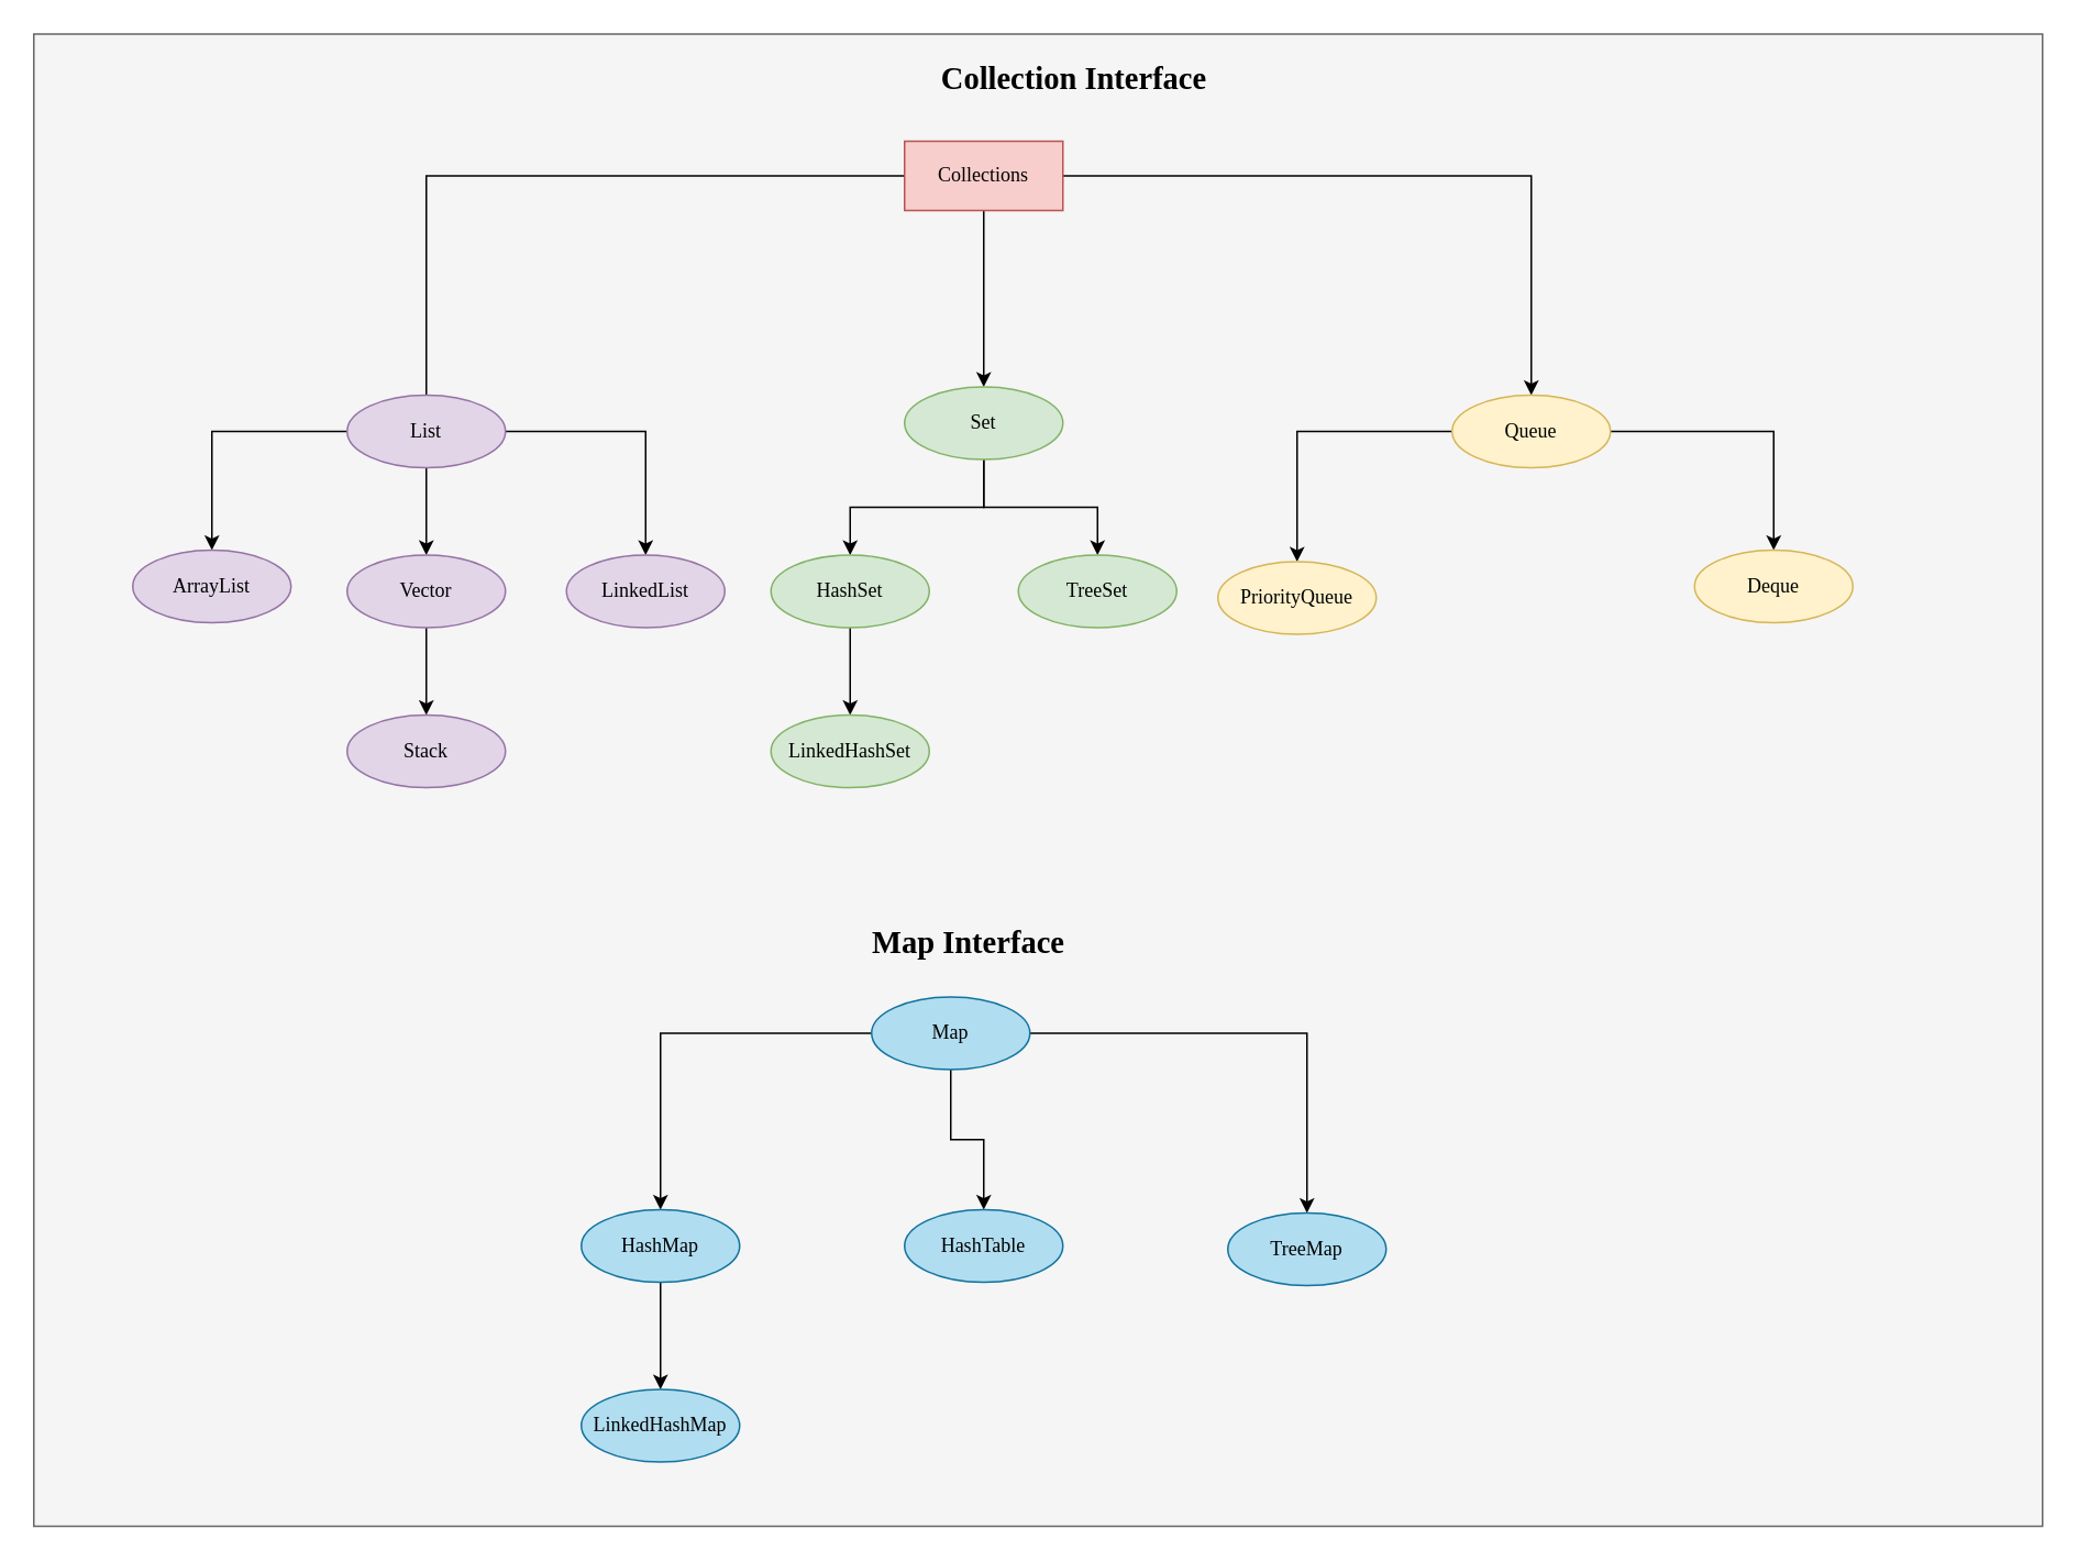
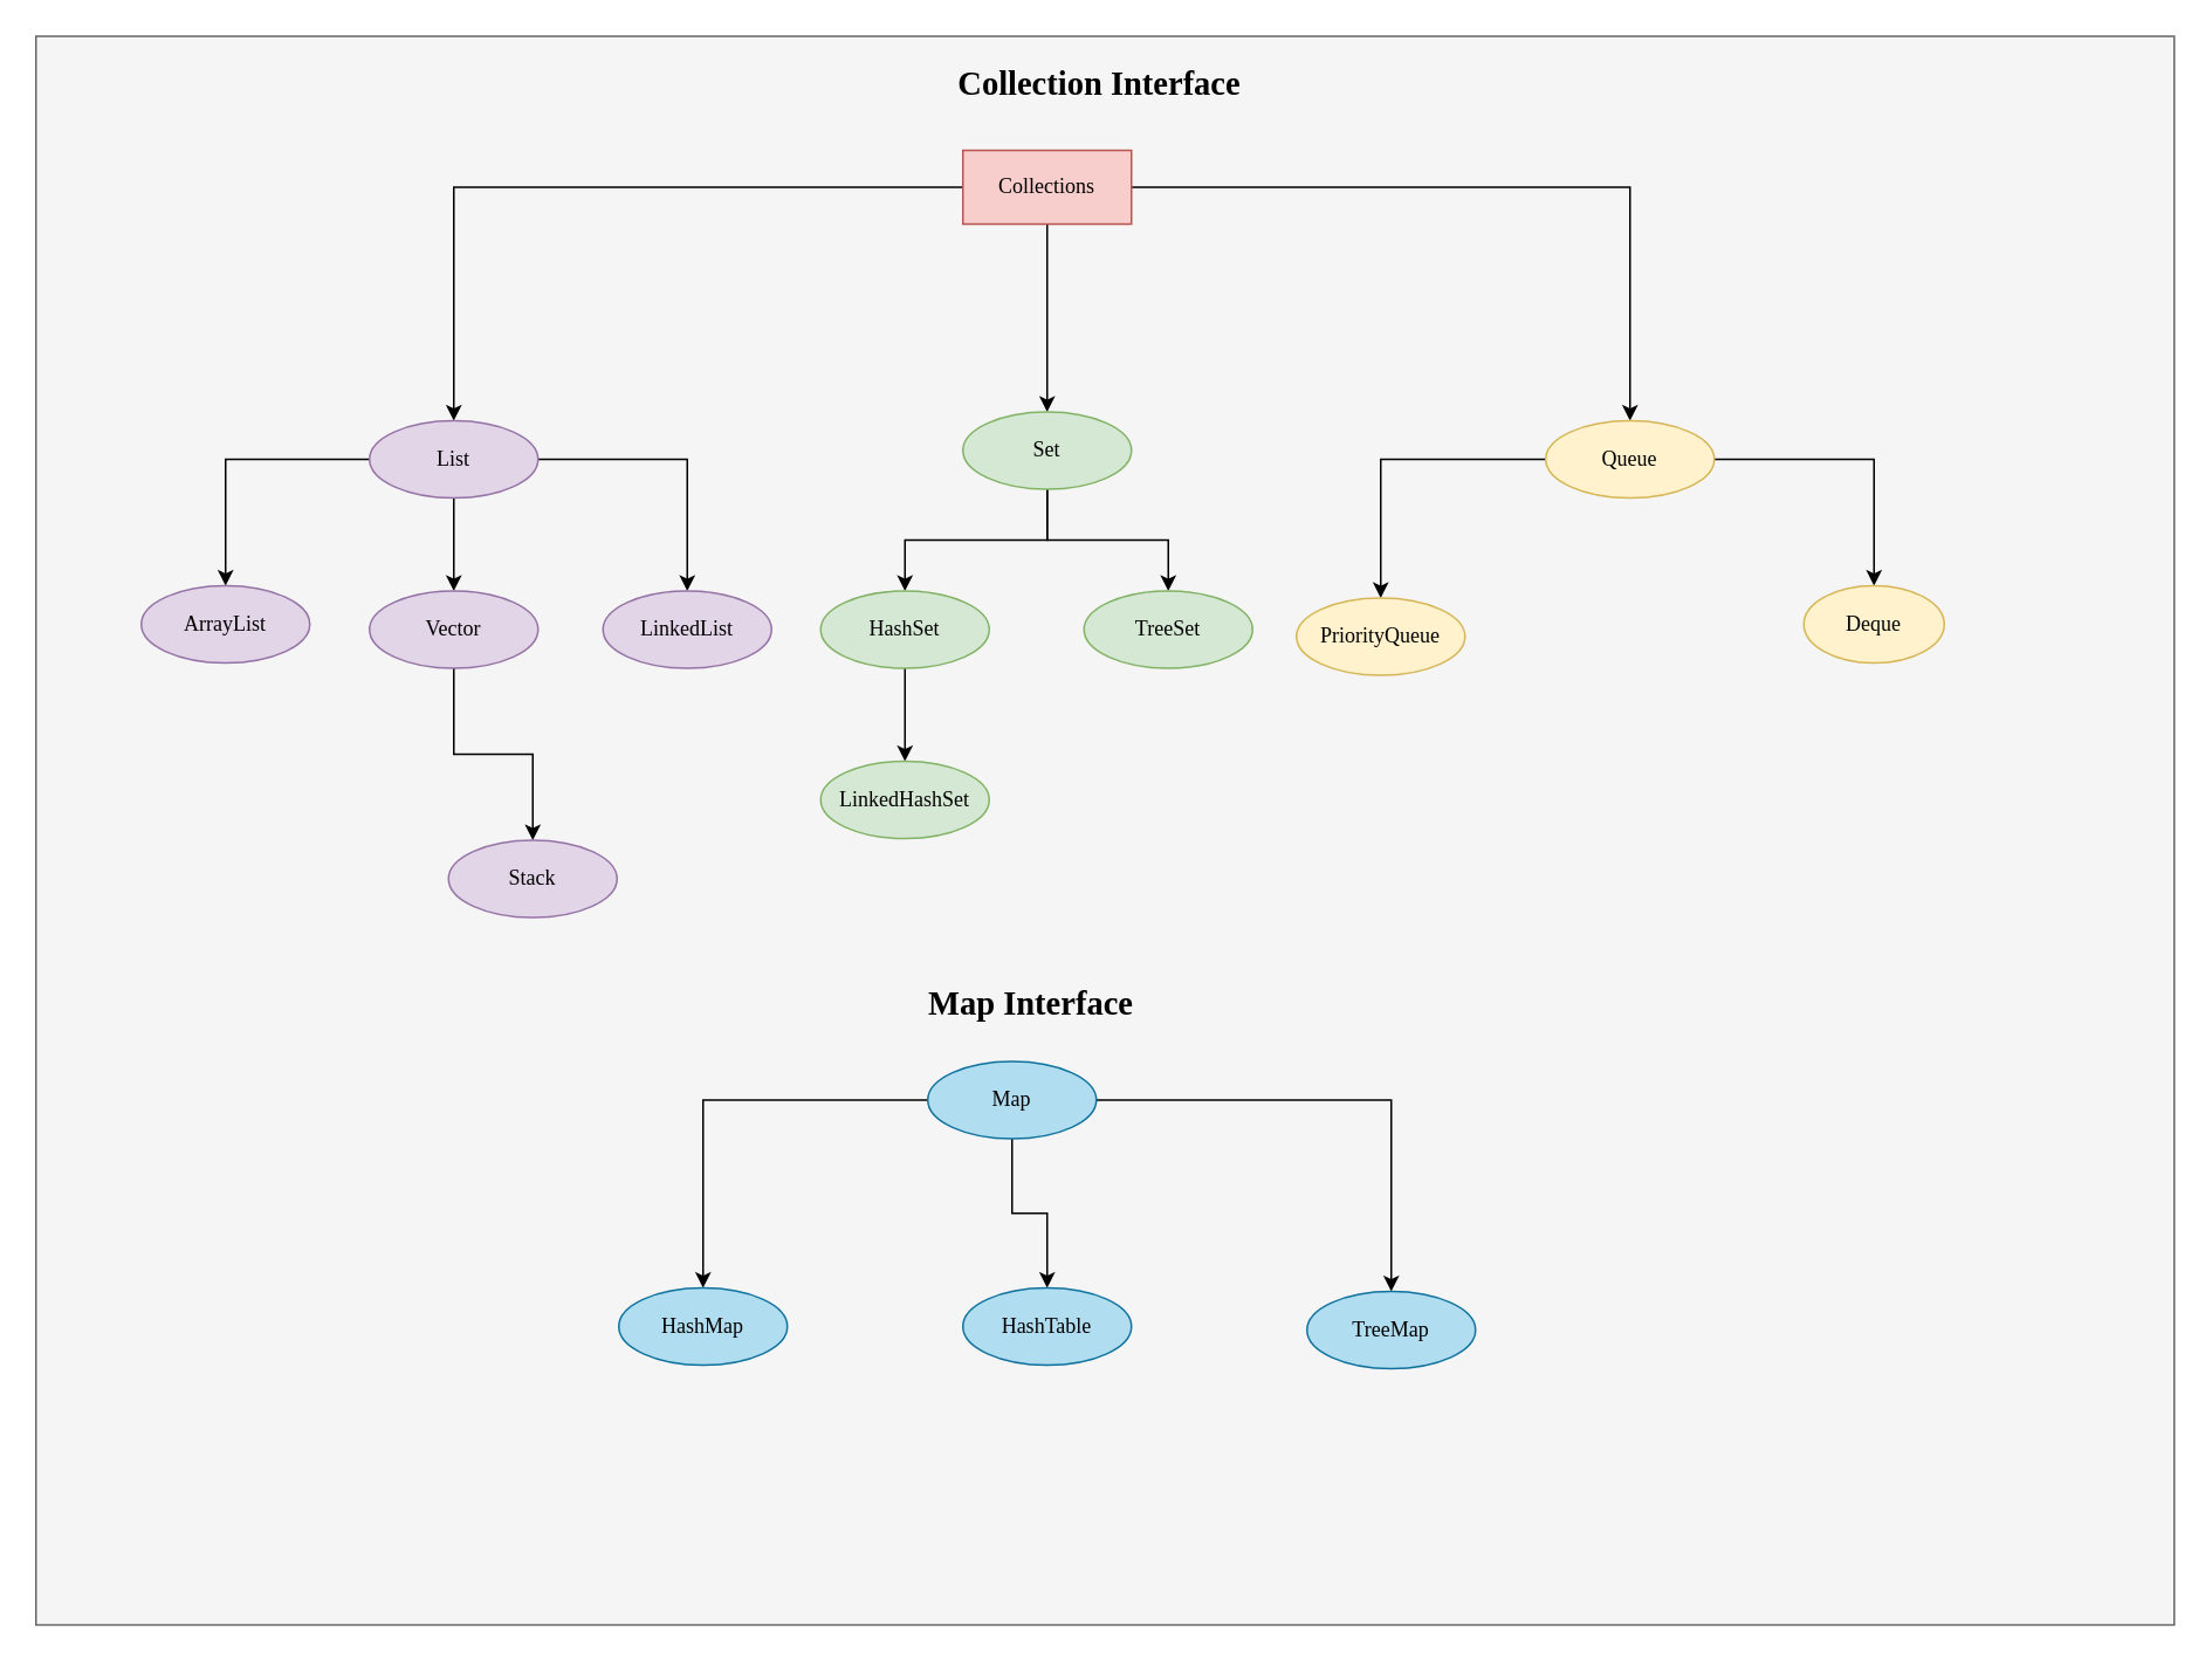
  <mxCell id="0" />
  <mxCell id="1" parent="0" />
  <mxCell id="2" value="" style="rounded=0;whiteSpace=wrap;html=1;fillColor=#f5f5f5;fontColor=#333333;strokeColor=#666666;" vertex="1" parent="1"><mxGeometry x="20" y="20" width="1218" height="905" as="geometry" /></mxCell>
  <mxCell id="3" style="edgeStyle=orthogonalEdgeStyle;rounded=0;orthogonalLoop=1;jettySize=auto;html=1;exitX=0.5;exitY=1;exitDx=0;exitDy=0;" edge="1" parent="1" source="6" target="13"><mxGeometry relative="1" as="geometry" /></mxCell>
- <mxCell id="4" style="edgeStyle=orthogonalEdgeStyle;rounded=0;orthogonalLoop=1;jettySize=auto;html=1;entryX=0.5;entryY=0;entryDx=0;entryDy=0;endArrow=none;" edge="1" parent="1" source="6" target="10"><mxGeometry relative="1" as="geometry" /></mxCell>
+ <mxCell id="4" style="edgeStyle=orthogonalEdgeStyle;rounded=0;orthogonalLoop=1;jettySize=auto;html=1;entryX=0.5;entryY=0;entryDx=0;entryDy=0;" edge="1" parent="1" source="6" target="10"><mxGeometry relative="1" as="geometry" /></mxCell>
  <mxCell id="5" style="edgeStyle=orthogonalEdgeStyle;rounded=0;orthogonalLoop=1;jettySize=auto;html=1;" edge="1" parent="1" source="6" target="16"><mxGeometry relative="1" as="geometry" /></mxCell>
  <mxCell id="6" value="Collections" style="whiteSpace=wrap;html=1;fillColor=#f8cecc;strokeColor=#b85450;fontFamily=Comic Sans MS;rounded=0;" vertex="1" parent="1"><mxGeometry x="548" y="85" width="96" height="42" as="geometry" /></mxCell>
  <mxCell id="7" style="edgeStyle=orthogonalEdgeStyle;rounded=0;orthogonalLoop=1;jettySize=auto;html=1;entryX=0.5;entryY=0;entryDx=0;entryDy=0;" edge="1" parent="1" source="10" target="25"><mxGeometry relative="1" as="geometry" /></mxCell>
  <mxCell id="8" style="edgeStyle=orthogonalEdgeStyle;rounded=0;orthogonalLoop=1;jettySize=auto;html=1;" edge="1" parent="1" source="10" target="17"><mxGeometry relative="1" as="geometry" /></mxCell>
  <mxCell id="9" style="edgeStyle=orthogonalEdgeStyle;rounded=0;orthogonalLoop=1;jettySize=auto;html=1;entryX=0.5;entryY=0;entryDx=0;entryDy=0;" edge="1" parent="1" source="10" target="18"><mxGeometry relative="1" as="geometry" /></mxCell>
  <mxCell id="10" value="List" style="ellipse;whiteSpace=wrap;html=1;fillColor=#e1d5e7;strokeColor=#9673a6;fontFamily=Comic Sans MS;" vertex="1" parent="1"><mxGeometry x="210" y="239" width="96" height="44" as="geometry" /></mxCell>
  <mxCell id="11" style="edgeStyle=orthogonalEdgeStyle;rounded=0;orthogonalLoop=1;jettySize=auto;html=1;entryX=0.5;entryY=0;entryDx=0;entryDy=0;" edge="1" parent="1" source="13" target="20"><mxGeometry relative="1" as="geometry" /></mxCell>
  <mxCell id="12" style="edgeStyle=orthogonalEdgeStyle;rounded=0;orthogonalLoop=1;jettySize=auto;html=1;" edge="1" parent="1" source="13" target="21"><mxGeometry relative="1" as="geometry" /></mxCell>
  <mxCell id="13" value="Set" style="ellipse;whiteSpace=wrap;html=1;fillColor=#d5e8d4;strokeColor=#82b366;fontFamily=Comic Sans MS;" vertex="1" parent="1"><mxGeometry x="548" y="234" width="96" height="44" as="geometry" /></mxCell>
  <mxCell id="14" style="edgeStyle=orthogonalEdgeStyle;rounded=0;orthogonalLoop=1;jettySize=auto;html=1;entryX=0.5;entryY=0;entryDx=0;entryDy=0;" edge="1" parent="1" source="16" target="22"><mxGeometry relative="1" as="geometry" /></mxCell>
  <mxCell id="15" style="edgeStyle=orthogonalEdgeStyle;rounded=0;orthogonalLoop=1;jettySize=auto;html=1;" edge="1" parent="1" source="16" target="23"><mxGeometry relative="1" as="geometry" /></mxCell>
  <mxCell id="16" value="Queue" style="ellipse;whiteSpace=wrap;html=1;fillColor=#fff2cc;strokeColor=#d6b656;fontFamily=Comic Sans MS;" vertex="1" parent="1"><mxGeometry x="880" y="239" width="96" height="44" as="geometry" /></mxCell>
  <mxCell id="17" value="ArrayList" style="ellipse;whiteSpace=wrap;html=1;fillColor=#e1d5e7;strokeColor=#9673a6;fontFamily=Comic Sans MS;" vertex="1" parent="1"><mxGeometry x="80" y="333" width="96" height="44" as="geometry" /></mxCell>
  <mxCell id="18" value="LinkedList" style="ellipse;whiteSpace=wrap;html=1;fillColor=#e1d5e7;strokeColor=#9673a6;fontFamily=Comic Sans MS;" vertex="1" parent="1"><mxGeometry x="343" y="336" width="96" height="44" as="geometry" /></mxCell>
  <mxCell id="19" style="edgeStyle=orthogonalEdgeStyle;rounded=0;orthogonalLoop=1;jettySize=auto;html=1;entryX=0.5;entryY=0;entryDx=0;entryDy=0;" edge="1" parent="1" source="20" target="27"><mxGeometry relative="1" as="geometry" /></mxCell>
  <mxCell id="20" value="HashSet" style="ellipse;whiteSpace=wrap;html=1;fillColor=#d5e8d4;strokeColor=#82b366;fontFamily=Comic Sans MS;" vertex="1" parent="1"><mxGeometry x="467" y="336" width="96" height="44" as="geometry" /></mxCell>
  <mxCell id="21" value="TreeSet" style="ellipse;whiteSpace=wrap;html=1;fillColor=#d5e8d4;strokeColor=#82b366;fontFamily=Comic Sans MS;" vertex="1" parent="1"><mxGeometry x="617" y="336" width="96" height="44" as="geometry" /></mxCell>
  <mxCell id="22" value="PriorityQueue" style="ellipse;whiteSpace=wrap;html=1;fillColor=#fff2cc;strokeColor=#d6b656;fontFamily=Comic Sans MS;" vertex="1" parent="1"><mxGeometry x="738" y="340" width="96" height="44" as="geometry" /></mxCell>
- <mxCell id="23" value="Deque" style="ellipse;whiteSpace=wrap;html=1;fillColor=#fff2cc;strokeColor=#d6b656;fontFamily=Comic Sans MS;" vertex="1" parent="1"><mxGeometry x="1027" y="333" width="96" height="44" as="geometry" /></mxCell>
+ <mxCell id="23" value="Deque" style="ellipse;whiteSpace=wrap;html=1;fillColor=#fff2cc;strokeColor=#d6b656;fontFamily=Comic Sans MS;" vertex="1" parent="1"><mxGeometry x="1027" y="333" width="80" height="44" as="geometry" /></mxCell>
  <mxCell id="24" style="edgeStyle=orthogonalEdgeStyle;rounded=0;orthogonalLoop=1;jettySize=auto;html=1;" edge="1" parent="1" source="25" target="26"><mxGeometry relative="1" as="geometry" /></mxCell>
  <mxCell id="25" value="Vector" style="ellipse;whiteSpace=wrap;html=1;fillColor=#e1d5e7;strokeColor=#9673a6;fontFamily=Comic Sans MS;" vertex="1" parent="1"><mxGeometry x="210" y="336" width="96" height="44" as="geometry" /></mxCell>
- <mxCell id="26" value="Stack" style="ellipse;whiteSpace=wrap;html=1;fillColor=#e1d5e7;strokeColor=#9673a6;fontFamily=Comic Sans MS;" vertex="1" parent="1"><mxGeometry x="210" y="433" width="96" height="44" as="geometry" /></mxCell>
+ <mxCell id="26" value="Stack" style="ellipse;whiteSpace=wrap;html=1;fillColor=#e1d5e7;strokeColor=#9673a6;fontFamily=Comic Sans MS;" vertex="1" parent="1"><mxGeometry x="255" y="478" width="96" height="44" as="geometry" /></mxCell>
  <mxCell id="27" value="LinkedHashSet" style="ellipse;whiteSpace=wrap;html=1;fillColor=#d5e8d4;strokeColor=#82b366;fontFamily=Comic Sans MS;" vertex="1" parent="1"><mxGeometry x="467" y="433" width="96" height="44" as="geometry" /></mxCell>
- <mxCell id="28" value="Collection Interface" style="text;html=1;align=center;verticalAlign=middle;whiteSpace=wrap;rounded=0;fontFamily=Comic Sans MS;fontStyle=1;fontSize=19;" vertex="1" parent="1"><mxGeometry x="543" y="33" width="216" height="30" as="geometry" /></mxCell>
+ <mxCell id="28" value="Collection Interface" style="text;html=1;align=center;verticalAlign=middle;whiteSpace=wrap;rounded=0;fontFamily=Comic Sans MS;fontStyle=1;fontSize=19;" vertex="1" parent="1"><mxGeometry x="518" y="33" width="216" height="30" as="geometry" /></mxCell>
  <mxCell id="29" style="edgeStyle=orthogonalEdgeStyle;rounded=0;orthogonalLoop=1;jettySize=auto;html=1;entryX=0.5;entryY=0;entryDx=0;entryDy=0;" edge="1" parent="1" source="32" target="35"><mxGeometry relative="1" as="geometry" /></mxCell>
  <mxCell id="30" style="edgeStyle=orthogonalEdgeStyle;rounded=0;orthogonalLoop=1;jettySize=auto;html=1;" edge="1" parent="1" source="32" target="34"><mxGeometry relative="1" as="geometry" /></mxCell>
  <mxCell id="31" style="edgeStyle=orthogonalEdgeStyle;rounded=0;orthogonalLoop=1;jettySize=auto;html=1;" edge="1" parent="1" source="32" target="36"><mxGeometry relative="1" as="geometry" /></mxCell>
  <mxCell id="32" value="Map" style="ellipse;whiteSpace=wrap;html=1;fillColor=#b1ddf0;strokeColor=#10739e;fontFamily=Comic Sans MS;" vertex="1" parent="1"><mxGeometry x="528" y="604" width="96" height="44" as="geometry" /></mxCell>
- <mxCell id="33" style="edgeStyle=orthogonalEdgeStyle;rounded=0;orthogonalLoop=1;jettySize=auto;html=1;entryX=0.5;entryY=0;entryDx=0;entryDy=0;" edge="1" parent="1" source="34" target="37"><mxGeometry relative="1" as="geometry" /></mxCell>
  <mxCell id="34" value="HashMap" style="ellipse;whiteSpace=wrap;html=1;fillColor=#b1ddf0;strokeColor=#10739e;fontFamily=Comic Sans MS;" vertex="1" parent="1"><mxGeometry x="352" y="733" width="96" height="44" as="geometry" /></mxCell>
  <mxCell id="35" value="HashTable" style="ellipse;whiteSpace=wrap;html=1;fillColor=#b1ddf0;strokeColor=#10739e;fontFamily=Comic Sans MS;" vertex="1" parent="1"><mxGeometry x="548" y="733" width="96" height="44" as="geometry" /></mxCell>
  <mxCell id="36" value="TreeMap" style="ellipse;whiteSpace=wrap;html=1;fillColor=#b1ddf0;strokeColor=#10739e;fontFamily=Comic Sans MS;" vertex="1" parent="1"><mxGeometry x="744" y="735" width="96" height="44" as="geometry" /></mxCell>
- <mxCell id="37" value="LinkedHashMap" style="ellipse;whiteSpace=wrap;html=1;fillColor=#b1ddf0;strokeColor=#10739e;fontFamily=Comic Sans MS;" vertex="1" parent="1"><mxGeometry x="352" y="842" width="96" height="44" as="geometry" /></mxCell>
  <mxCell id="38" value="Map Interface" style="text;html=1;align=center;verticalAlign=middle;whiteSpace=wrap;rounded=0;fontFamily=Comic Sans MS;fontStyle=1;fontSize=19;" vertex="1" parent="1"><mxGeometry x="479" y="557" width="216" height="30" as="geometry" /></mxCell>
